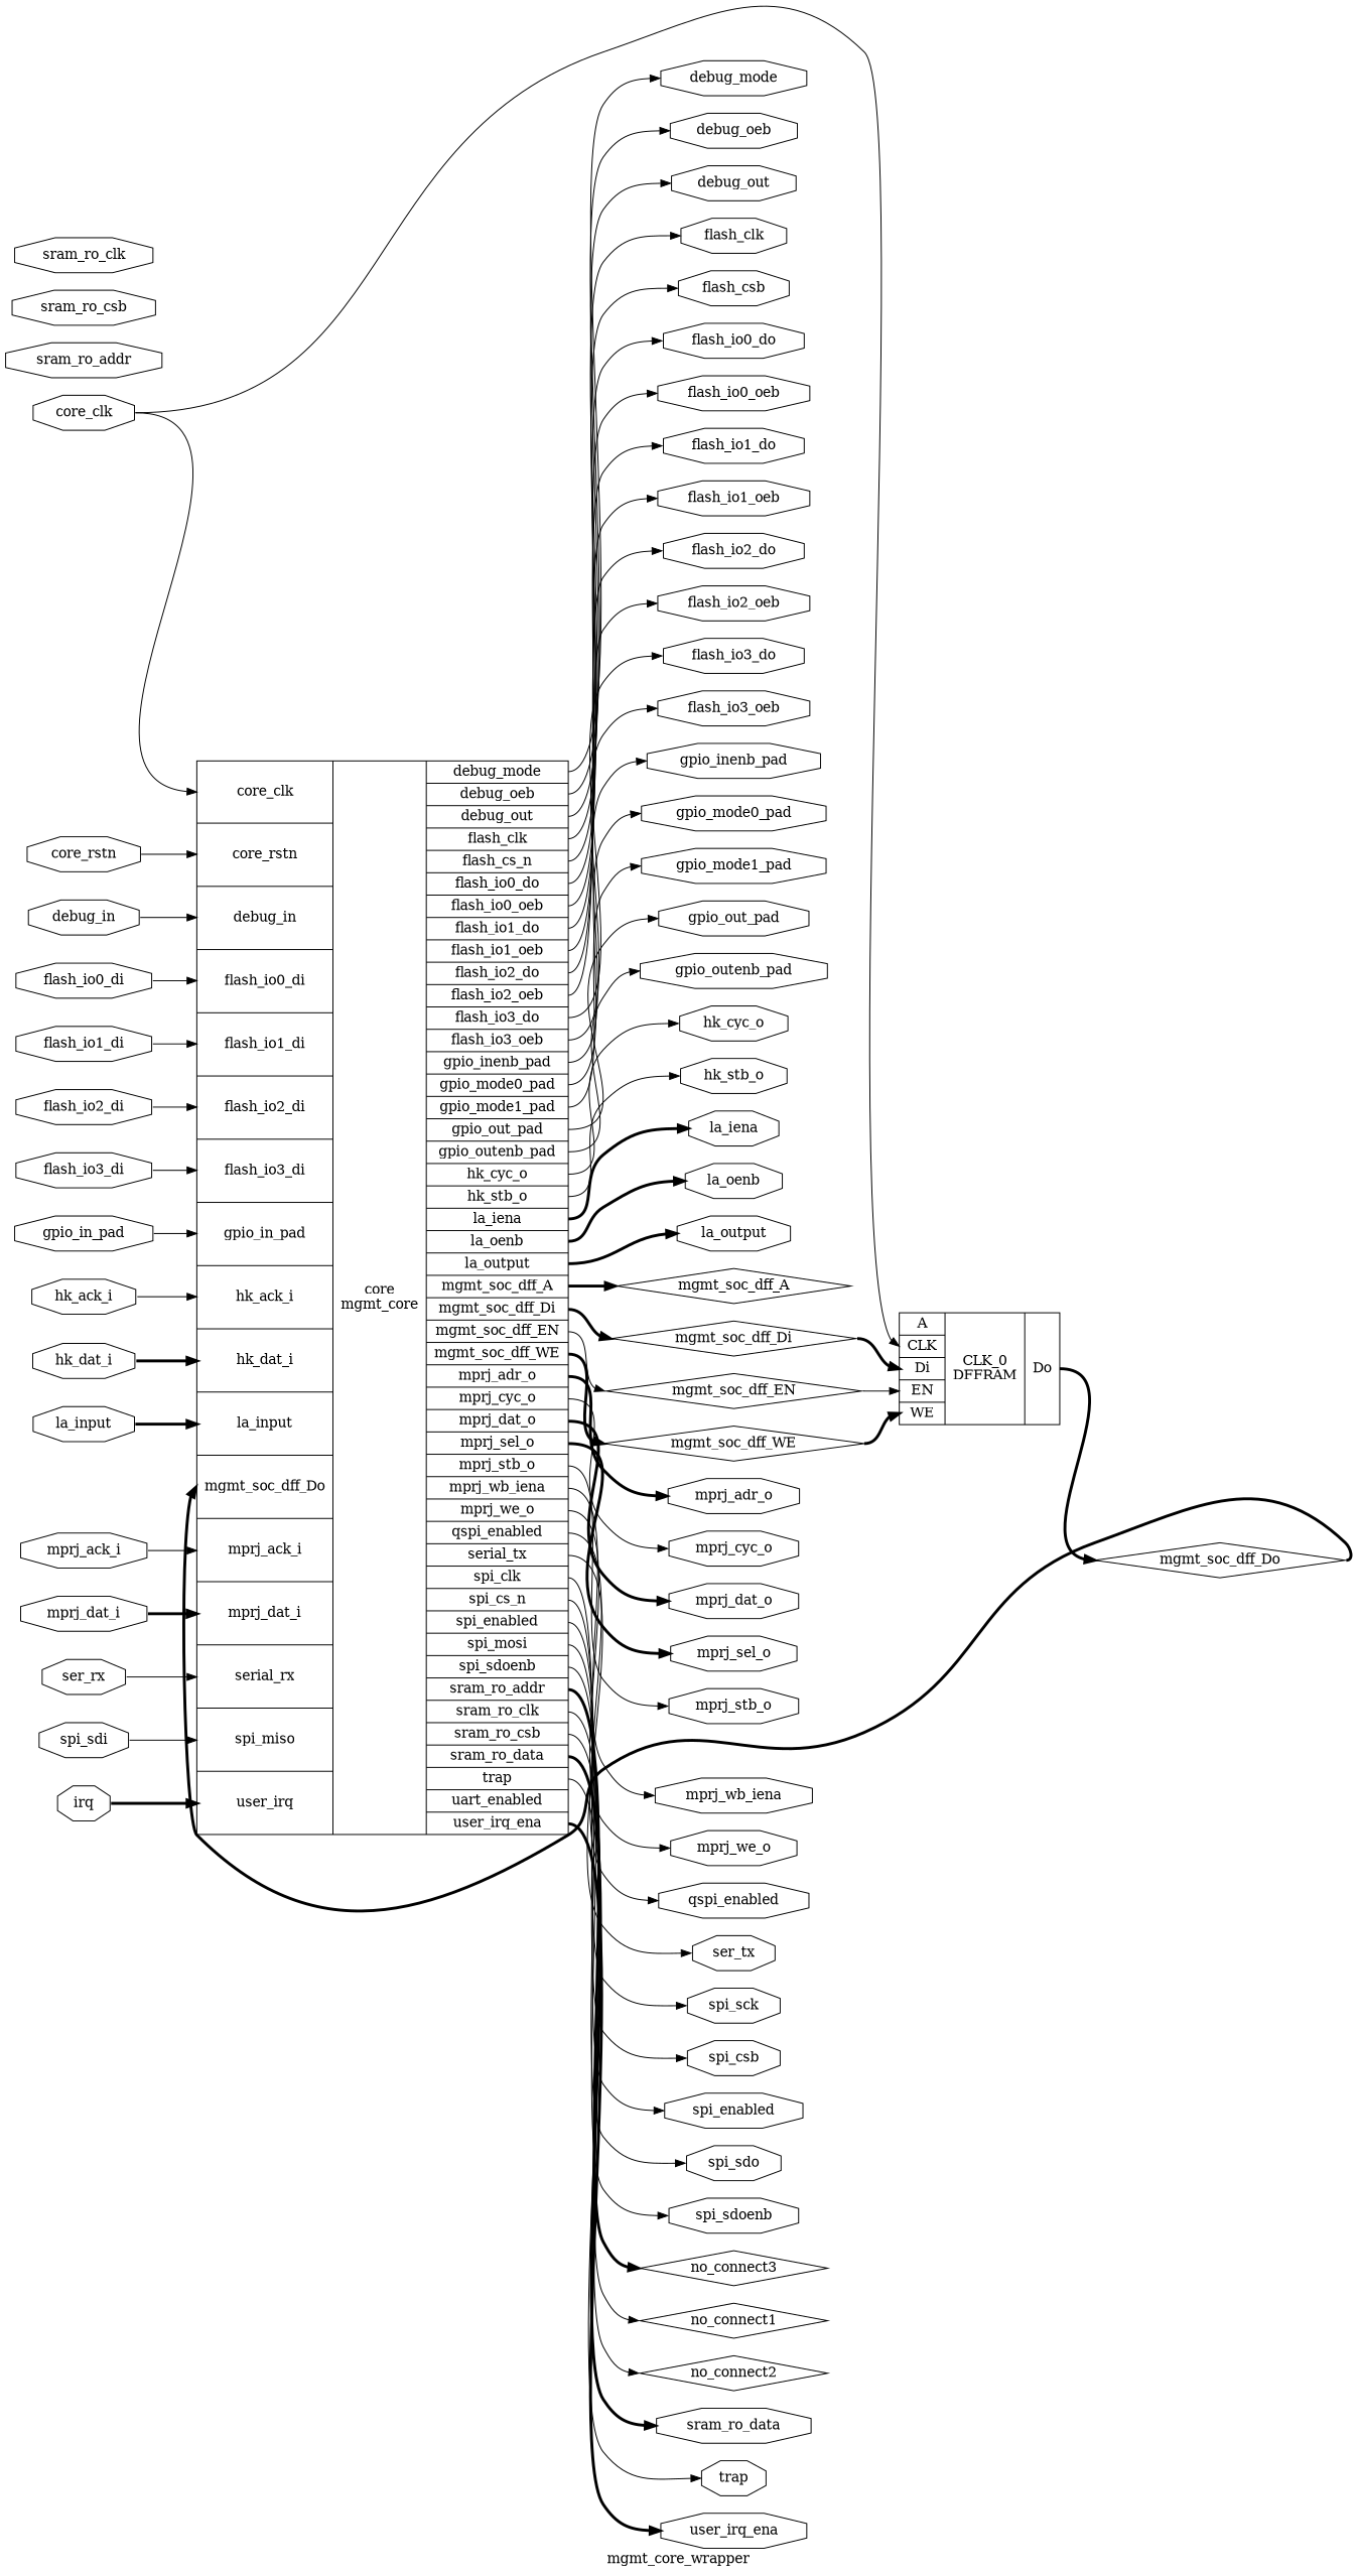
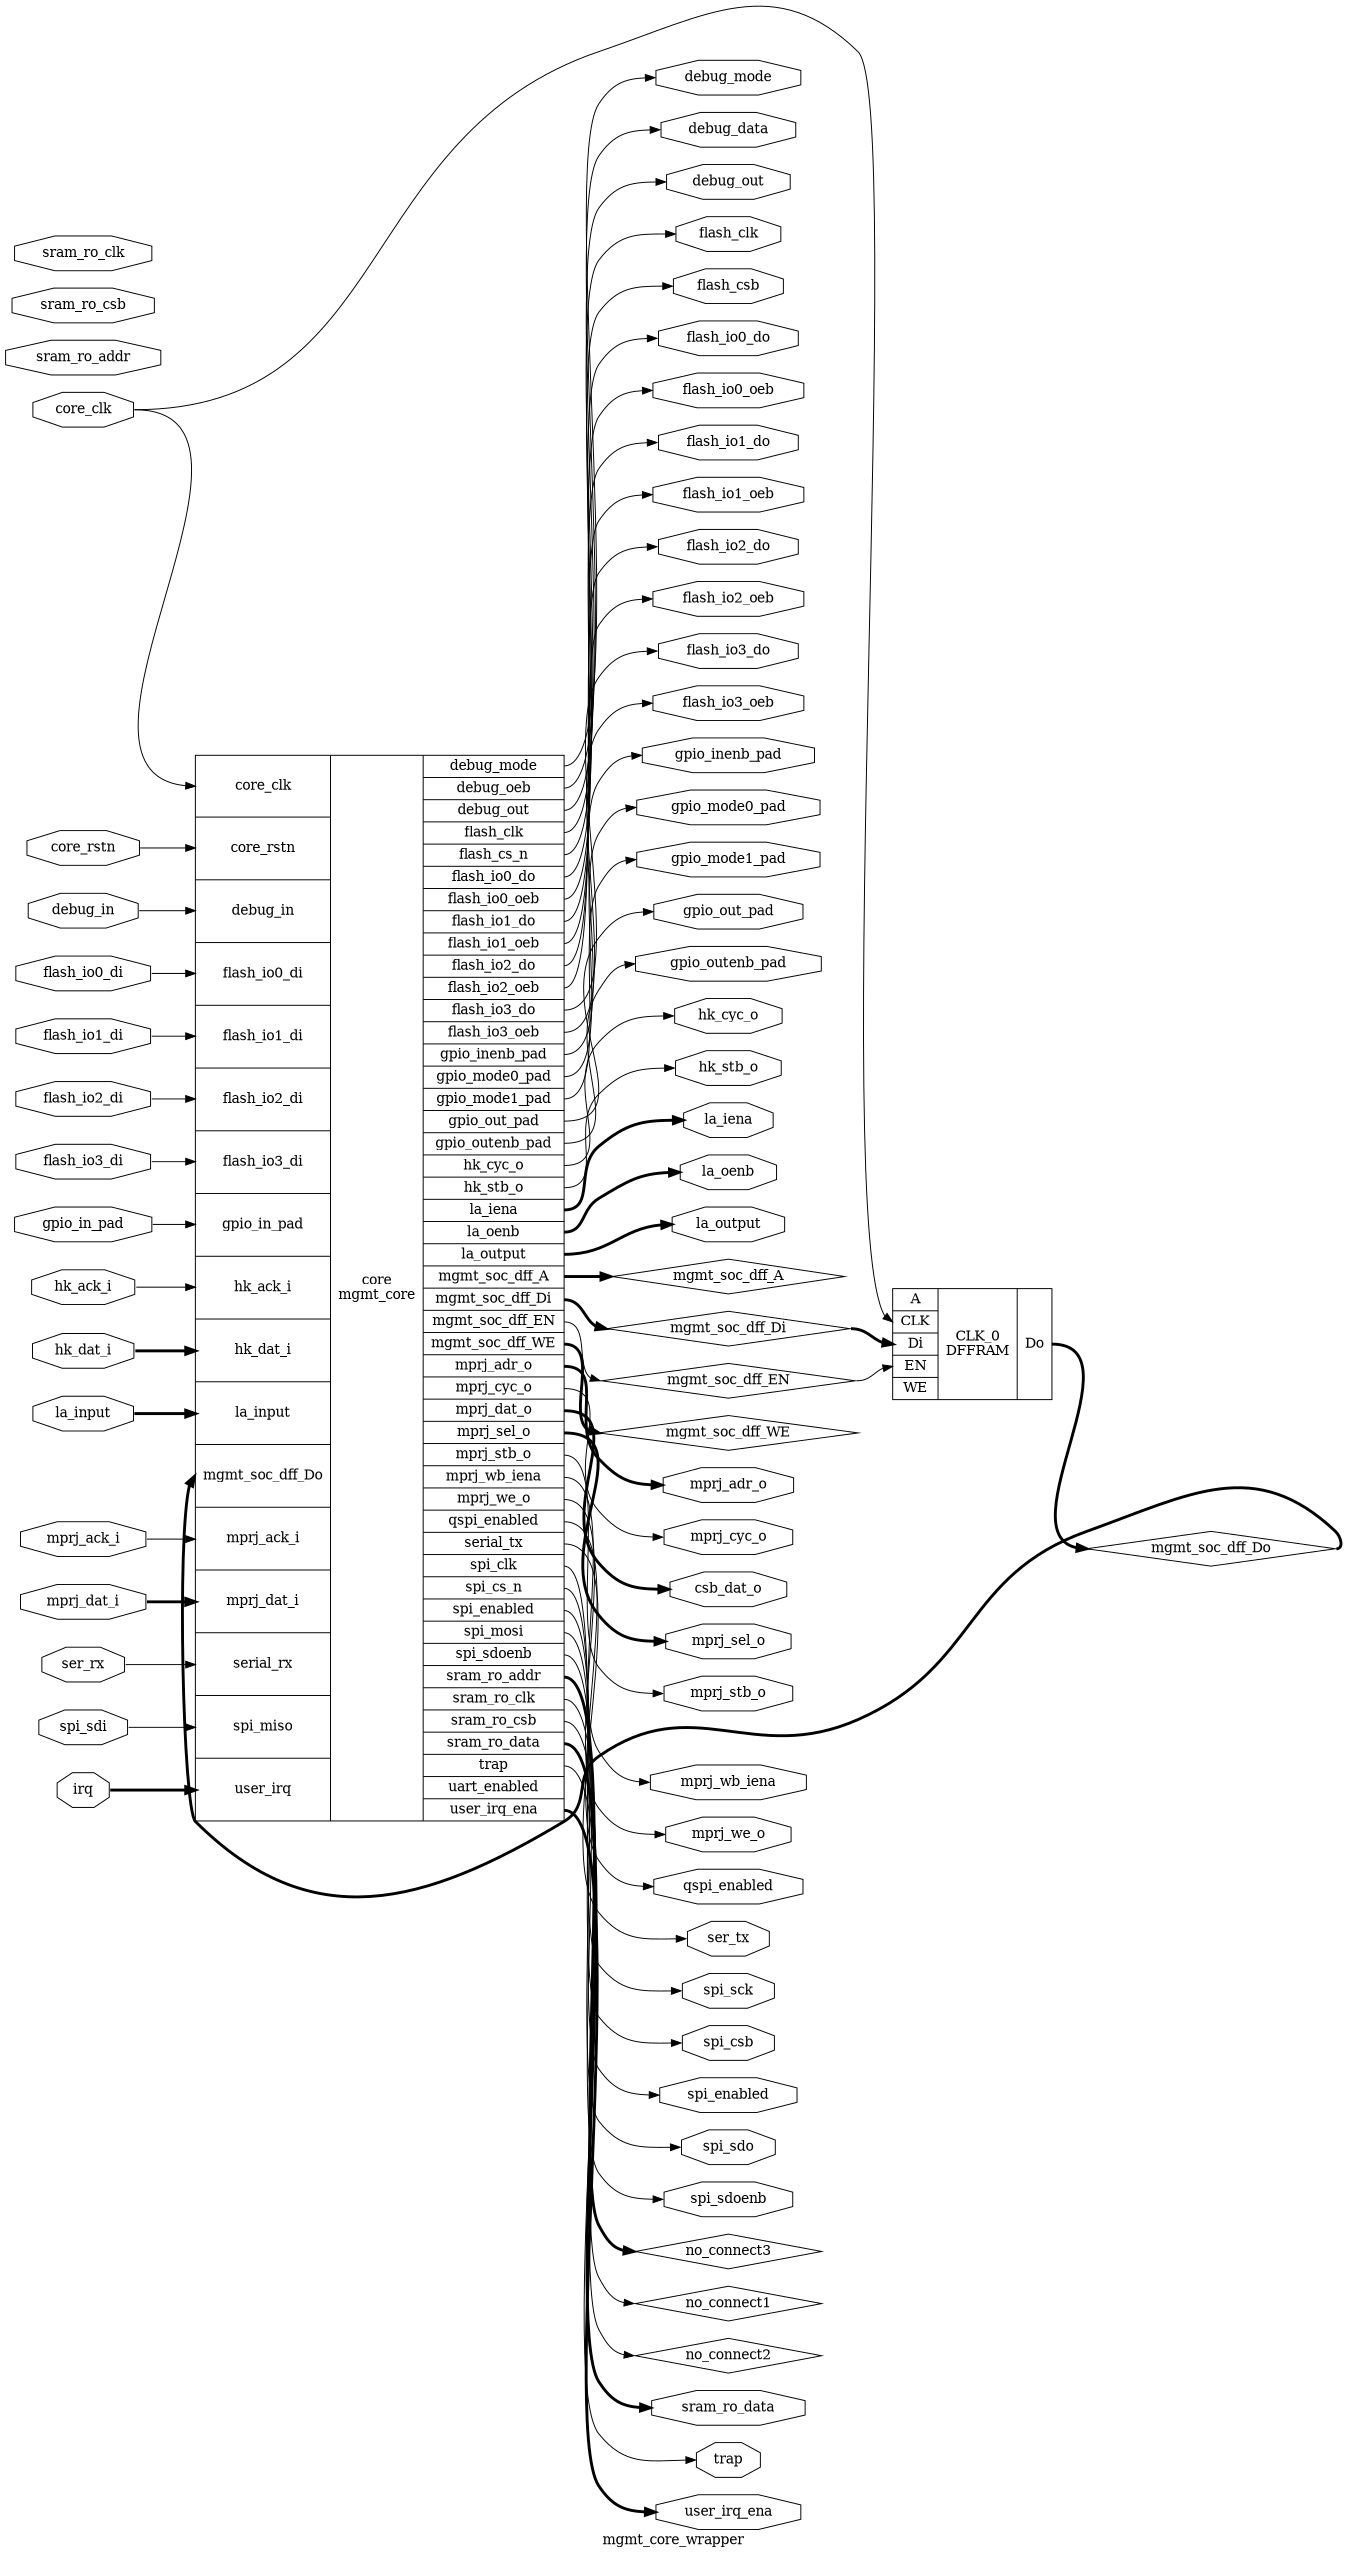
  digraph {
    label=mgmt_core_wrapper
    rankdir=LR
    remincross=true
    node [color=black fontcolor=black shape=octagon]
    edge [color=black headport=w tailport=e]
    n1 [label=no_connect3 shape=diamond]
    n2 [label=no_connect2 shape=diamond]
    n3 [label=no_connect1 shape=diamond]
    n4 [label=mgmt_soc_dff_Do shape=diamond]
    n5 [label="{{<p68> core_clk|<p67> core_rstn|<p16> debug_in|<p46> flash_io0_di|<p45> flash_io1_di|<p44> flash_io2_di|<p43> flash_io3_di|<p65> gpio_in_pad|<p30> hk_ack_i|<p31> hk_dat_i|<p60> la_input|<p4> mgmt_soc_dff_Do|<p35> mprj_ack_i|<p34> mprj_dat_i|<p76> serial_rx|<p77> spi_miso|<p78> user_irq}|core\nmgmt_core|{<p24> debug_mode|<p14> debug_oeb|<p15> debug_out|<p55> flash_clk|<p79> flash_cs_n|<p50> flash_io0_do|<p54> flash_io0_oeb|<p49> flash_io1_do|<p53> flash_io1_oeb|<p48> flash_io2_do|<p52> flash_io2_oeb|<p47> flash_io3_do|<p51> flash_io3_oeb|<p61> gpio_inenb_pad|<p64> gpio_mode0_pad|<p63> gpio_mode1_pad|<p66> gpio_out_pad|<p62> gpio_outenb_pad|<p33> hk_cyc_o|<p32> hk_stb_o|<p57> la_iena|<p58> la_oenb|<p59> la_output|<p6> mgmt_soc_dff_A|<p5> mgmt_soc_dff_Di|<p8> mgmt_soc_dff_EN|<p7> mgmt_soc_dff_WE|<p37> mprj_adr_o|<p41> mprj_cyc_o|<p36> mprj_dat_o|<p38> mprj_sel_o|<p40> mprj_stb_o|<p42> mprj_wb_iena|<p39> mprj_we_o|<p27> qspi_enabled|<p80> serial_tx|<p81> spi_clk|<p82> spi_cs_n|<p25> spi_enabled|<p83> spi_mosi|<p18> spi_sdoenb|<p11> sram_ro_addr|<p13> sram_ro_clk|<p12> sram_ro_csb|<p10> sram_ro_data|<p9> trap|<p26> uart_enabled|<p28> user_irq_ena}}" shape=record color="" fontcolor=""]
    n6 [label=mgmt_soc_dff_Di shape=diamond]
    n7 [label=mgmt_soc_dff_A shape=diamond]
    n8 [label=mgmt_soc_dff_WE shape=diamond]
    n9 [label=mgmt_soc_dff_EN shape=diamond]
    n10 [label=trap]
    n11 [label=sram_ro_data]
-   n12 [label=debug_oeb]
+   n12 [label=debug_data]
    n13 [label=debug_out]
    n14 [label=spi_sdoenb]
    n15 [label=spi_sdo]
    n16 [label=spi_sck]
    n17 [label=spi_csb]
    n18 [label=ser_tx]
    n19 [label=debug_mode]
    n20 [label=spi_enabled]
    n21 [label=qspi_enabled]
    n22 [label=user_irq_ena]
    n23 [label=hk_stb_o]
    n24 [label=hk_cyc_o]
-   n25 [label=mprj_dat_o]
+   n25 [label=csb_dat_o]
    n26 [label=mprj_adr_o]
    n27 [label=mprj_sel_o]
    n28 [label=mprj_we_o]
    n29 [label=mprj_stb_o]
    n30 [label=mprj_cyc_o]
    n31 [label=mprj_wb_iena]
    n32 [label=flash_io3_do]
    n33 [label=flash_io2_do]
    n34 [label=flash_io1_do]
    n35 [label=flash_io0_do]
    n36 [label=flash_io3_oeb]
    n37 [label=flash_io2_oeb]
    n38 [label=flash_io1_oeb]
    n39 [label=flash_io0_oeb]
    n40 [label=flash_clk]
    n41 [label=flash_csb]
    n42 [label=la_iena]
    n43 [label=la_oenb]
    n44 [label=la_output]
    n45 [label=gpio_inenb_pad]
    n46 [label=gpio_outenb_pad]
    n47 [label=gpio_mode1_pad]
    n48 [label=gpio_mode0_pad]
    n49 [label=gpio_out_pad]
    n50 [label="{{<p69> A|<p70> CLK|<p71> Di|<p72> EN|<p73> WE}|CLK_0\nDFFRAM|{<p74> Do}}" shape=record color="" fontcolor=""]
    n51 [label=sram_ro_addr]
    n52 [label=sram_ro_csb]
    n53 [label=sram_ro_clk]
    n54 [label=debug_in]
    n55 [label=spi_sdi]
    n56 [label=ser_rx]
    n57 [label=irq]
    n58 [label=hk_ack_i]
    n59 [label=hk_dat_i]
    n60 [label=mprj_dat_i]
    n61 [label=mprj_ack_i]
    n62 [label=flash_io3_di]
    n63 [label=flash_io2_di]
    n64 [label=flash_io1_di]
    n65 [label=flash_io0_di]
    n66 [label=la_input]
    n67 [label=gpio_in_pad]
    n68 [label=core_rstn]
    n69 [label=core_clk]
    n4 -> n5 [headport="p4:w" style="setlinewidth(3)"]
    n5 -> n1 [style="setlinewidth(3)" tailport="p11:e"]
    n5 -> n2 [tailport="p12:e"]
    n5 -> n3 [tailport="p13:e"]
    n5 -> n6 [style="setlinewidth(3)" tailport="p5:e"]
    n5 -> n7 [style="setlinewidth(3)" tailport="p6:e"]
    n5 -> n8 [style="setlinewidth(3)" tailport="p7:e"]
    n5 -> n9 [tailport="p8:e"]
    n5 -> n10 [tailport="p9:e"]
    n5 -> n11 [style="setlinewidth(3)" tailport="p10:e"]
    n5 -> n12 [tailport="p14:e"]
    n5 -> n13 [tailport="p15:e"]
    n5 -> n14 [tailport="p18:e"]
    n5 -> n15 [tailport="p83:e"]
    n5 -> n16 [tailport="p81:e"]
    n5 -> n17 [tailport="p82:e"]
    n5 -> n18 [tailport="p80:e"]
    n5 -> n19 [tailport="p24:e"]
    n5 -> n20 [tailport="p25:e"]
    n5 -> n21 [tailport="p27:e"]
    n5 -> n22 [style="setlinewidth(3)" tailport="p28:e"]
    n5 -> n23 [tailport="p32:e"]
    n5 -> n24 [tailport="p33:e"]
    n5 -> n25 [style="setlinewidth(3)" tailport="p36:e"]
    n5 -> n26 [style="setlinewidth(3)" tailport="p37:e"]
    n5 -> n27 [style="setlinewidth(3)" tailport="p38:e"]
    n5 -> n28 [tailport="p39:e"]
    n5 -> n29 [tailport="p40:e"]
    n5 -> n30 [tailport="p41:e"]
    n5 -> n31 [tailport="p42:e"]
    n5 -> n32 [tailport="p47:e"]
    n5 -> n33 [tailport="p48:e"]
    n5 -> n34 [tailport="p49:e"]
    n5 -> n35 [tailport="p50:e"]
    n5 -> n36 [tailport="p51:e"]
    n5 -> n37 [tailport="p52:e"]
    n5 -> n38 [tailport="p53:e"]
    n5 -> n39 [tailport="p54:e"]
    n5 -> n40 [tailport="p55:e"]
    n5 -> n41 [tailport="p79:e"]
    n5 -> n42 [style="setlinewidth(3)" tailport="p57:e"]
    n5 -> n43 [style="setlinewidth(3)" tailport="p58:e"]
    n5 -> n44 [style="setlinewidth(3)" tailport="p59:e"]
    n5 -> n45 [tailport="p61:e"]
    n5 -> n46 [tailport="p62:e"]
    n5 -> n47 [tailport="p63:e"]
    n5 -> n48 [tailport="p64:e"]
    n5 -> n49 [tailport="p66:e"]
    n6 -> n50 [headport="p71:w" style="setlinewidth(3)"]
-   n8 -> n50 [headport="p73:w" style="setlinewidth(3)"]
    n9 -> n50 [headport="p72:w"]
    n50 -> n4 [style="setlinewidth(3)" tailport="p74:e"]
    n54 -> n5 [headport="p16:w"]
    n55 -> n5 [headport="p77:w"]
    n56 -> n5 [headport="p76:w"]
    n57 -> n5 [headport="p78:w" style="setlinewidth(3)"]
    n58 -> n5 [headport="p30:w"]
    n59 -> n5 [headport="p31:w" style="setlinewidth(3)"]
    n60 -> n5 [headport="p34:w" style="setlinewidth(3)"]
    n61 -> n5 [headport="p35:w"]
    n62 -> n5 [headport="p43:w"]
    n63 -> n5 [headport="p44:w"]
    n64 -> n5 [headport="p45:w"]
    n65 -> n5 [headport="p46:w"]
    n66 -> n5 [headport="p60:w" style="setlinewidth(3)"]
    n67 -> n5 [headport="p65:w"]
    n68 -> n5 [headport="p67:w"]
    n69 -> n5 [headport="p68:w"]
    n69 -> n50 [headport="p70:w"]
  }
